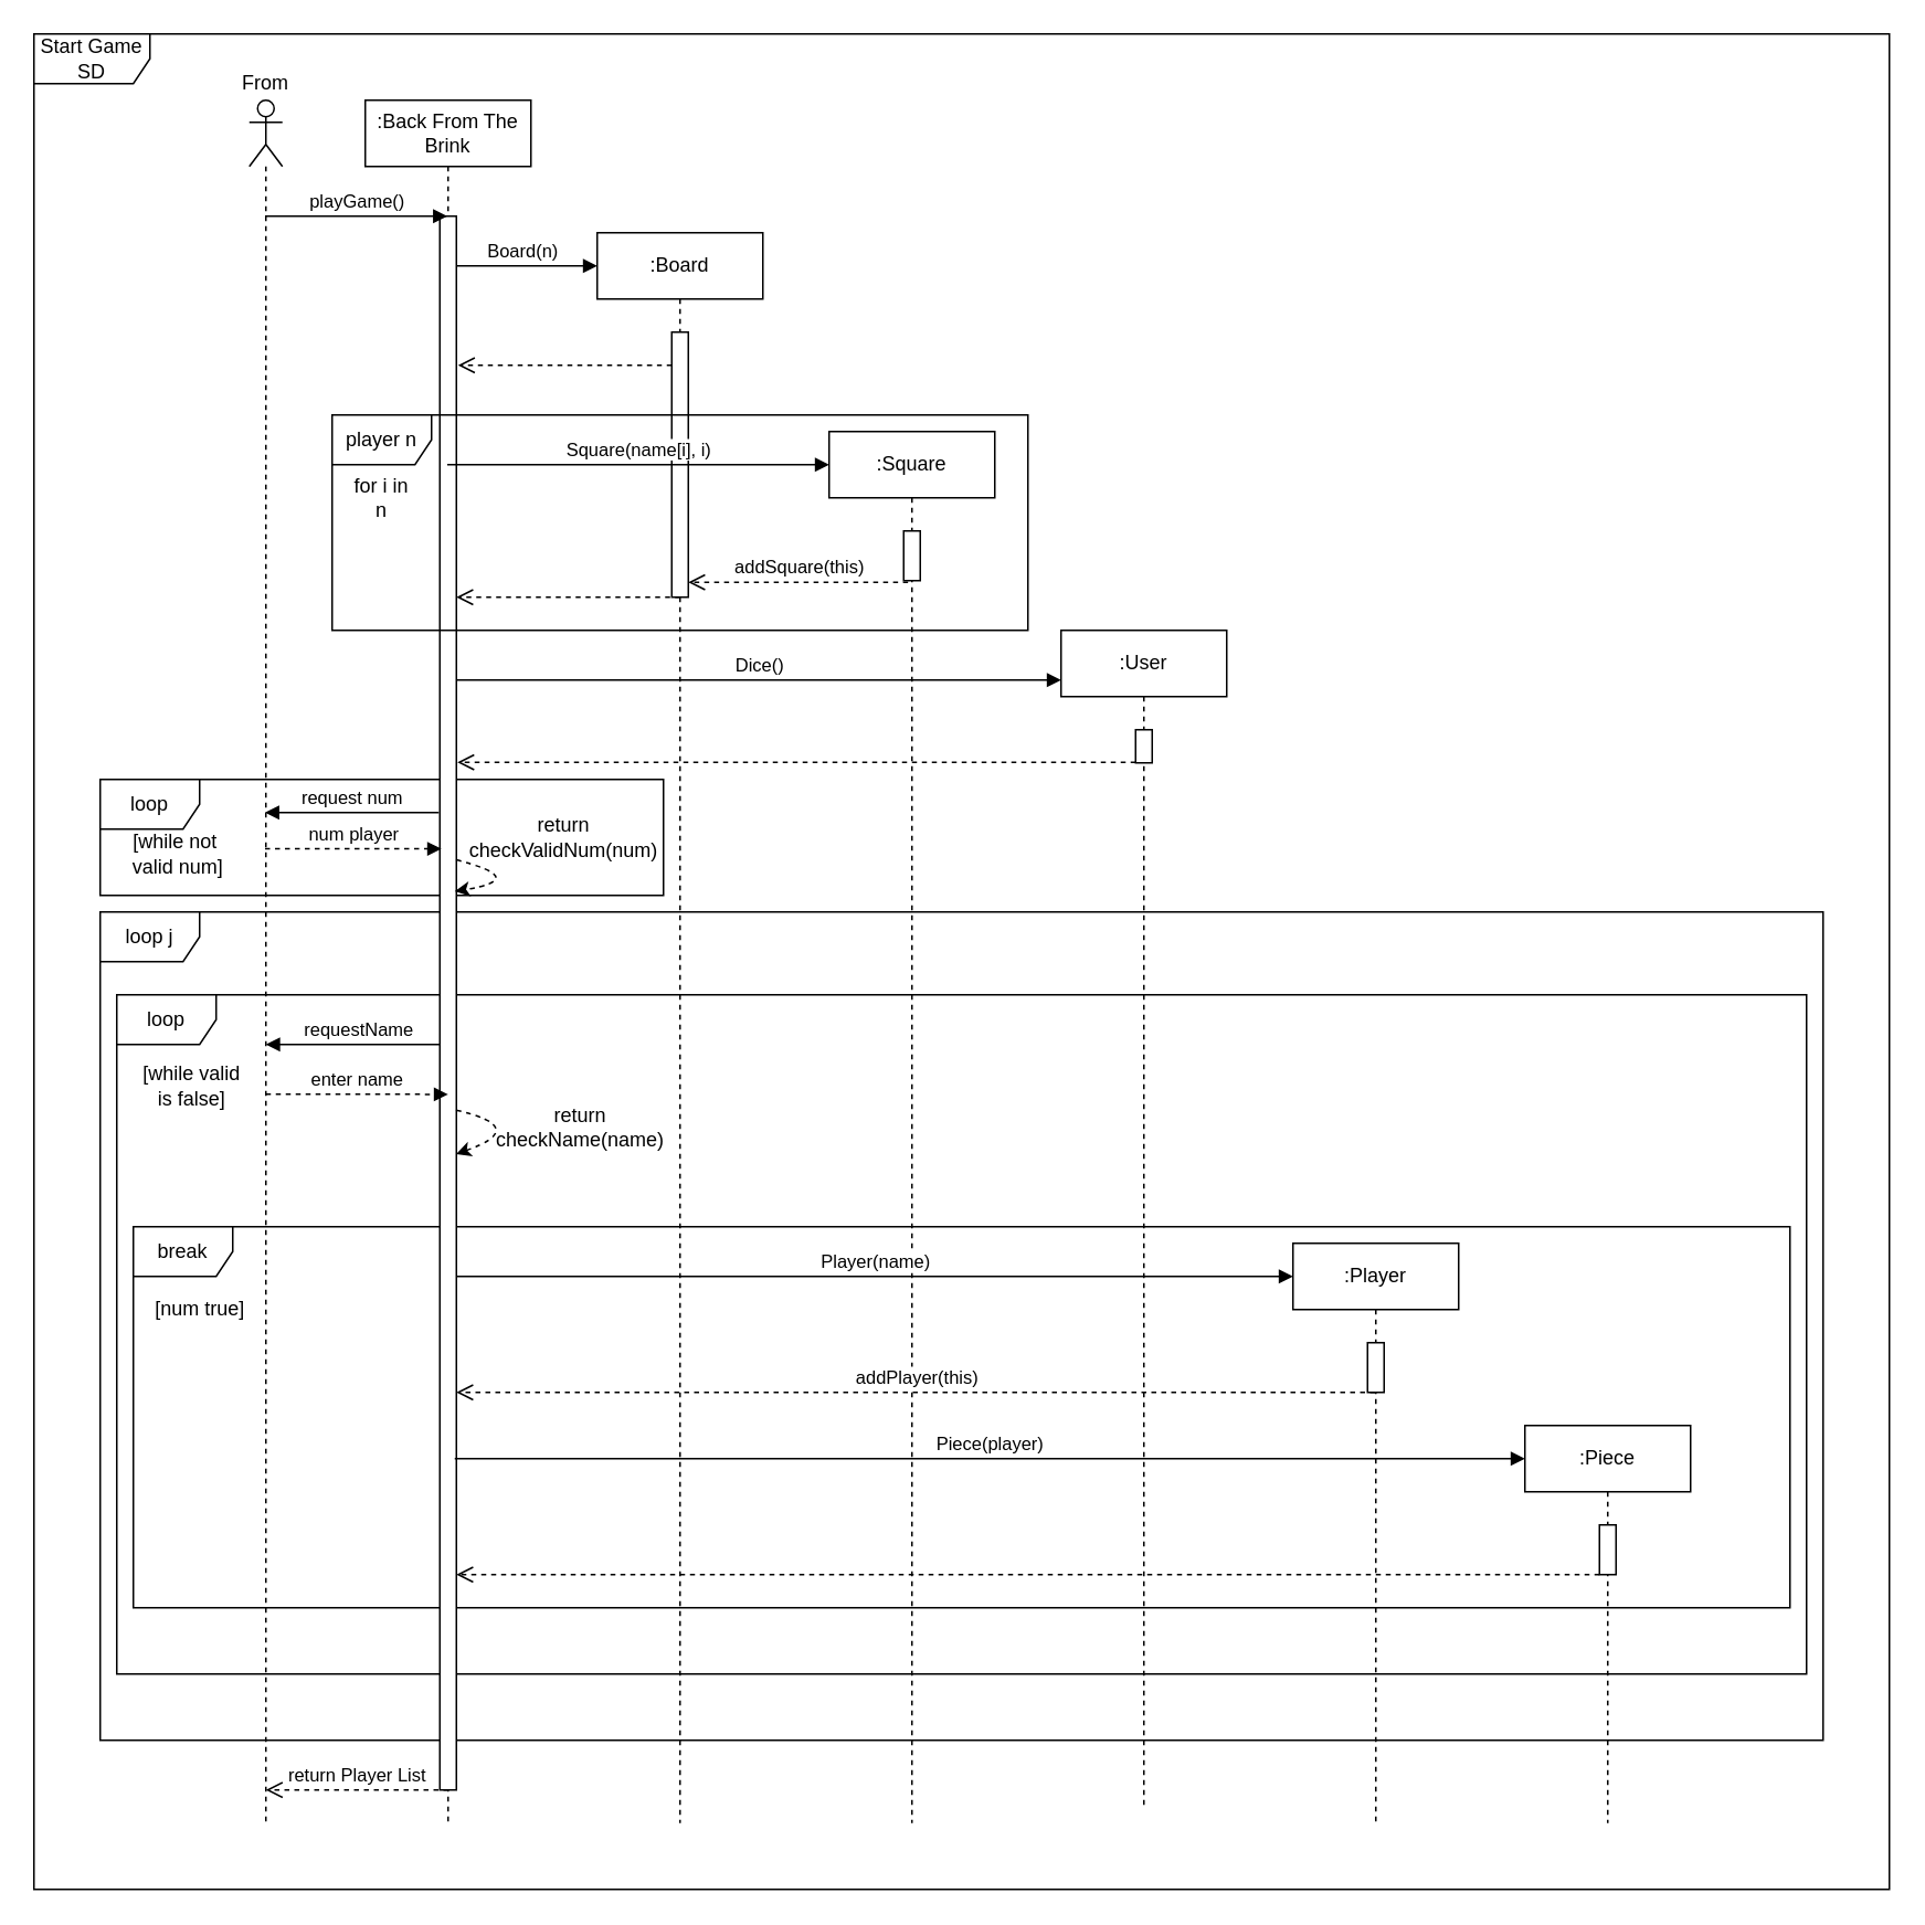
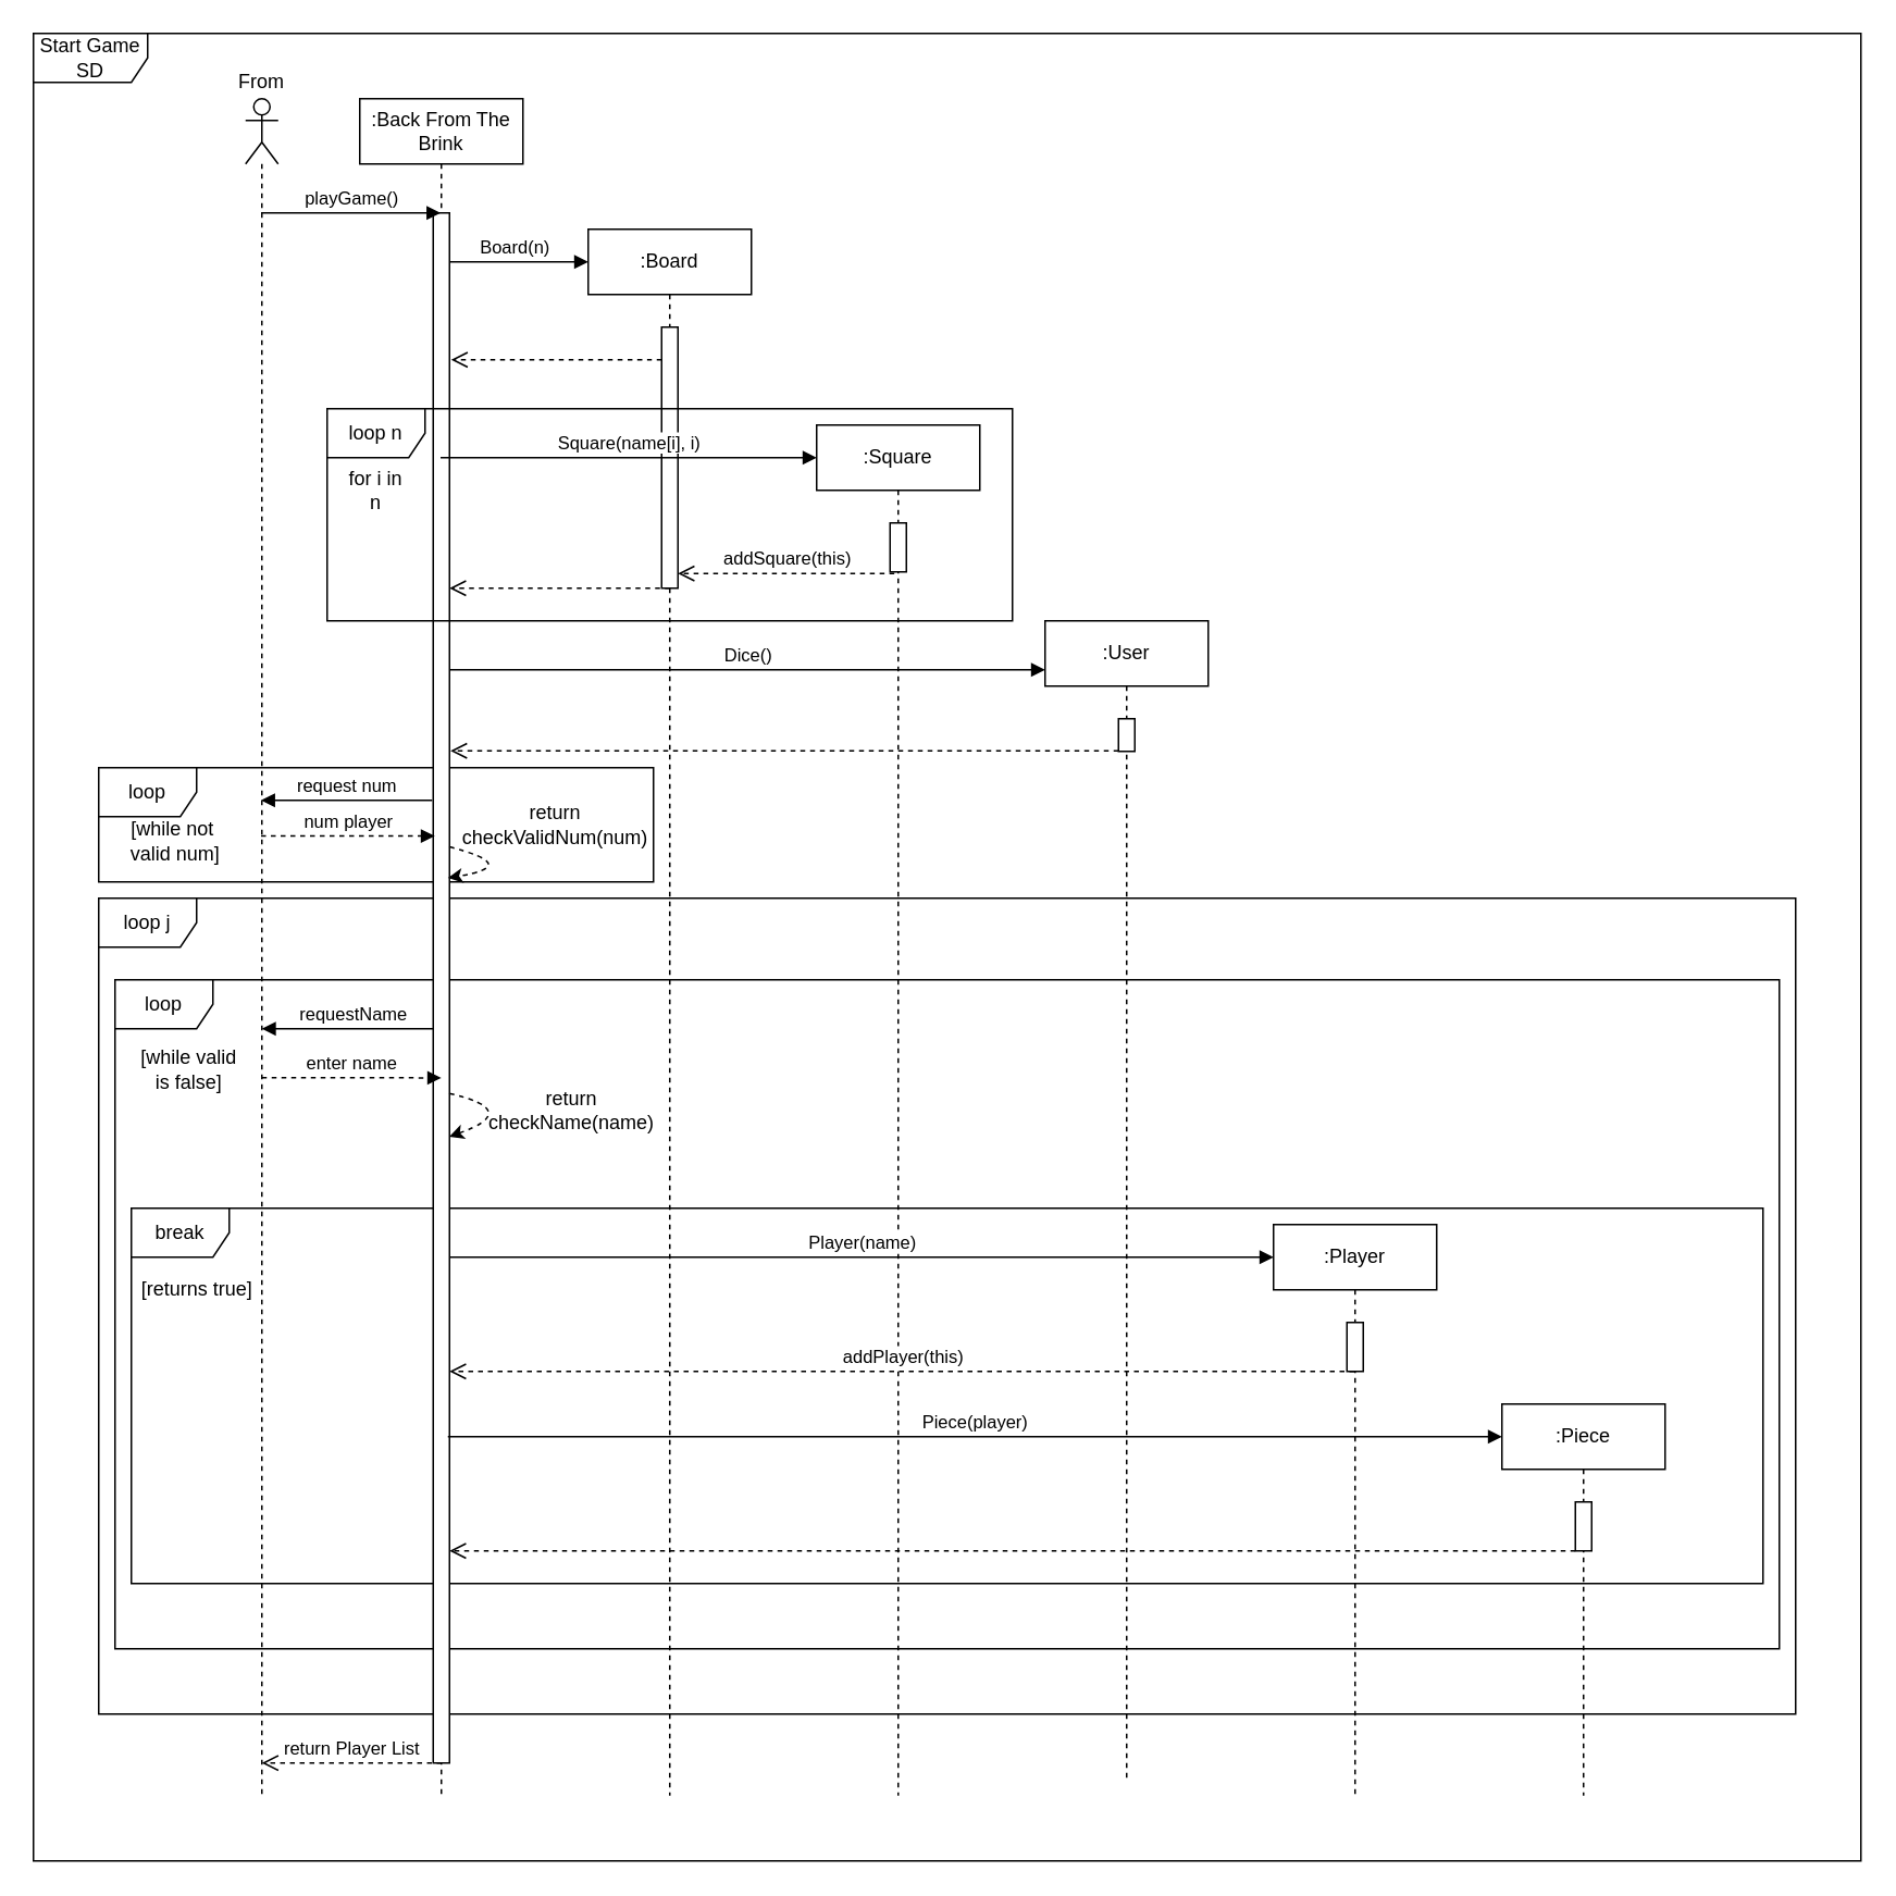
  <mxCell id="0" />
  <mxCell id="1" parent="0" />
  <mxCell id="2" value="loop" style="shape=umlFrame;whiteSpace=wrap;html=1;" vertex="1" parent="1"><mxGeometry x="60" y="470" width="340" height="70" as="geometry" /></mxCell>
  <mxCell id="3" value="Start Game SD" style="shape=umlFrame;whiteSpace=wrap;html=1;width=70;height=30;" vertex="1" parent="1"><mxGeometry x="20" width="1120" height="1120" as="geometry" y="20" /></mxCell>
  <mxCell id="4" value="loop" style="shape=umlFrame;whiteSpace=wrap;html=1;" parent="1" vertex="1"><mxGeometry x="70" y="600" width="1020" height="410" as="geometry" /></mxCell>
  <mxCell id="5" value="loop j" style="shape=umlFrame;whiteSpace=wrap;html=1;" parent="1" vertex="1"><mxGeometry x="60" y="550" width="1040" height="500" as="geometry" /></mxCell>
  <mxCell id="6" value="break" style="shape=umlFrame;whiteSpace=wrap;html=1;" parent="1" vertex="1"><mxGeometry x="80" y="740" width="1000" height="230" as="geometry" /></mxCell>
  <mxCell id="7" value="Board(n)" style="html=1;verticalAlign=bottom;endArrow=block;" parent="1" source="12" edge="1"><mxGeometry width="80" relative="1" as="geometry"><mxPoint x="350" y="300" as="sourcePoint" /><mxPoint x="360" y="160" as="targetPoint" /><Array as="points"><mxPoint x="340" y="160" /></Array></mxGeometry></mxCell>
  <mxCell id="8" value="return Player List" style="html=1;verticalAlign=bottom;endArrow=open;dashed=1;endSize=8;" parent="1" edge="1"><mxGeometry relative="1" as="geometry"><mxPoint x="270.18" y="1080" as="sourcePoint" /><mxPoint x="160.004" y="1080" as="targetPoint" /><Array as="points"><mxPoint x="240.68" y="1080" /></Array></mxGeometry></mxCell>
  <mxCell id="9" value="requestName" style="html=1;verticalAlign=bottom;endArrow=block;exitX=0.5;exitY=0.63;exitDx=0;exitDy=0;exitPerimeter=0;" parent="1" edge="1"><mxGeometry width="80" relative="1" as="geometry"><mxPoint x="270.68" y="630" as="sourcePoint" /><mxPoint x="160.004" y="630" as="targetPoint" /></mxGeometry></mxCell>
  <mxCell id="10" value="" style="html=1;verticalAlign=bottom;endArrow=open;dashed=1;endSize=8;" parent="1" source="17" edge="1"><mxGeometry relative="1" as="geometry"><mxPoint x="420" y="220" as="sourcePoint" /><mxPoint x="276" y="220" as="targetPoint" /><Array as="points"><mxPoint x="390" y="220" /></Array></mxGeometry></mxCell>
  <mxCell id="11" value="" style="shape=umlLifeline;participant=umlActor;perimeter=lifelinePerimeter;whiteSpace=wrap;html=1;container=1;collapsible=0;recursiveResize=0;verticalAlign=top;spacingTop=36;outlineConnect=0;" parent="1" vertex="1"><mxGeometry x="150" y="60" width="20" height="1040" as="geometry" /></mxCell>
  <mxCell id="12" value=":Back From The Brink" style="shape=umlLifeline;perimeter=lifelinePerimeter;whiteSpace=wrap;html=1;container=1;collapsible=0;recursiveResize=0;outlineConnect=0;" parent="1" vertex="1"><mxGeometry x="220" y="60" width="100" height="1040" as="geometry" /></mxCell>
  <mxCell id="13" value="" style="html=1;points=[];perimeter=orthogonalPerimeter;" parent="12" vertex="1"><mxGeometry x="45" y="70" width="10" height="950" as="geometry" /></mxCell>
  <mxCell id="14" value="" style="curved=1;endArrow=classic;html=1;dashed=1;exitX=0.98;exitY=0.409;exitDx=0;exitDy=0;exitPerimeter=0;entryX=0.9;entryY=0.429;entryDx=0;entryDy=0;entryPerimeter=0;" edge="1" parent="12" source="13" target="13"><mxGeometry width="50" height="50" relative="1" as="geometry"><mxPoint x="70" y="530" as="sourcePoint" /><mxPoint x="120" y="480" as="targetPoint" /><Array as="points"><mxPoint x="100" y="470" /></Array></mxGeometry></mxCell>
  <mxCell id="15" value="" style="curved=1;endArrow=classic;html=1;dashed=1;exitX=0.98;exitY=0.568;exitDx=0;exitDy=0;exitPerimeter=0;entryX=0.98;entryY=0.596;entryDx=0;entryDy=0;entryPerimeter=0;" edge="1" parent="12" source="13" target="13"><mxGeometry width="50" height="50" relative="1" as="geometry"><mxPoint x="64.8" y="468.55" as="sourcePoint" /><mxPoint x="64" y="487.55" as="targetPoint" /><Array as="points"><mxPoint x="100" y="620" /></Array></mxGeometry></mxCell>
  <mxCell id="16" value=":Board" style="shape=umlLifeline;perimeter=lifelinePerimeter;whiteSpace=wrap;html=1;container=1;collapsible=0;recursiveResize=0;outlineConnect=0;" parent="1" vertex="1"><mxGeometry x="360" y="140" width="100" height="960" as="geometry" /></mxCell>
  <mxCell id="17" value="" style="html=1;points=[];perimeter=orthogonalPerimeter;" parent="16" vertex="1"><mxGeometry x="45" y="60" width="10" height="160" as="geometry" /></mxCell>
  <mxCell id="18" value="playGame()" style="html=1;verticalAlign=bottom;endArrow=block;" parent="1" source="11" target="12" edge="1"><mxGeometry width="80" relative="1" as="geometry"><mxPoint x="350" y="300" as="sourcePoint" /><mxPoint x="430" y="300" as="targetPoint" /><Array as="points"><mxPoint x="190" y="130" /></Array></mxGeometry></mxCell>
  <mxCell id="19" value="From" style="text;html=1;strokeColor=none;fillColor=none;align=center;verticalAlign=middle;whiteSpace=wrap;rounded=0;" parent="1" vertex="1"><mxGeometry x="140" y="40" width="40" height="20" as="geometry" /></mxCell>
  <mxCell id="20" value="for i in n" style="text;html=1;strokeColor=none;fillColor=none;align=center;verticalAlign=middle;whiteSpace=wrap;rounded=0;" parent="1" vertex="1"><mxGeometry x="210" y="290" width="40" height="20" as="geometry" /></mxCell>
- <mxCell id="21" value="player n" style="shape=umlFrame;whiteSpace=wrap;html=1;" parent="1" vertex="1"><mxGeometry x="200" y="250" width="420" height="130" as="geometry" /></mxCell>
+ <mxCell id="21" value="loop n" style="shape=umlFrame;whiteSpace=wrap;html=1;" parent="1" vertex="1"><mxGeometry x="200" y="250" width="420" height="130" as="geometry" /></mxCell>
  <mxCell id="22" value=":Square" style="shape=umlLifeline;perimeter=lifelinePerimeter;whiteSpace=wrap;html=1;container=1;collapsible=0;recursiveResize=0;outlineConnect=0;" parent="1" vertex="1"><mxGeometry x="500" y="260" width="100" height="840" as="geometry" /></mxCell>
  <mxCell id="23" value="" style="html=1;points=[];perimeter=orthogonalPerimeter;" parent="22" vertex="1"><mxGeometry x="45" y="60" width="10" height="30" as="geometry" /></mxCell>
  <mxCell id="24" value="Square(name[i], i)" style="html=1;verticalAlign=bottom;endArrow=block;" parent="1" source="12" edge="1"><mxGeometry width="80" relative="1" as="geometry"><mxPoint x="350" y="290" as="sourcePoint" /><mxPoint x="500" y="280" as="targetPoint" /><Array as="points"><mxPoint x="350" y="280" /></Array></mxGeometry></mxCell>
  <mxCell id="25" value="addSquare(this)" style="html=1;verticalAlign=bottom;endArrow=open;endSize=8;exitX=0.26;exitY=1.033;exitDx=0;exitDy=0;exitPerimeter=0;dashed=1;" parent="1" source="23" target="17" edge="1"><mxGeometry relative="1" as="geometry"><mxPoint x="539" y="350" as="sourcePoint" /><mxPoint x="410" y="353" as="targetPoint" /></mxGeometry></mxCell>
  <mxCell id="26" value="" style="html=1;verticalAlign=bottom;endArrow=open;dashed=1;endSize=8;" parent="1" edge="1"><mxGeometry relative="1" as="geometry"><mxPoint x="410" y="360" as="sourcePoint" /><mxPoint x="275" y="360" as="targetPoint" /><Array as="points"><mxPoint x="355" y="360" /></Array></mxGeometry></mxCell>
  <mxCell id="27" value="num player" style="html=1;verticalAlign=bottom;endArrow=block;entryX=0.1;entryY=0.402;entryDx=0;entryDy=0;entryPerimeter=0;dashed=1;" parent="1" target="13" edge="1" source="11"><mxGeometry width="80" relative="1" as="geometry"><mxPoint x="160" y="510" as="sourcePoint" /><mxPoint x="260" y="510" as="targetPoint" /></mxGeometry></mxCell>
  <mxCell id="28" value="enter name" style="html=1;verticalAlign=bottom;endArrow=block;dashed=1;entryX=0.5;entryY=0.558;entryDx=0;entryDy=0;entryPerimeter=0;" parent="1" edge="1" target="13"><mxGeometry width="80" relative="1" as="geometry"><mxPoint x="160" y="660" as="sourcePoint" /><mxPoint x="260" y="660" as="targetPoint" /></mxGeometry></mxCell>
  <mxCell id="29" value="Player(name)" style="html=1;verticalAlign=bottom;endArrow=block;" parent="1" edge="1"><mxGeometry width="80" relative="1" as="geometry"><mxPoint x="275" y="770" as="sourcePoint" /><mxPoint x="780" y="770" as="targetPoint" /></mxGeometry></mxCell>
  <mxCell id="30" value=":Player" style="shape=umlLifeline;perimeter=lifelinePerimeter;whiteSpace=wrap;html=1;container=1;collapsible=0;recursiveResize=0;outlineConnect=0;" parent="1" vertex="1"><mxGeometry x="780" y="750" width="100" height="350" as="geometry" /></mxCell>
  <mxCell id="31" value="" style="html=1;points=[];perimeter=orthogonalPerimeter;" parent="30" vertex="1"><mxGeometry x="45" y="60" width="10" height="30" as="geometry" /></mxCell>
  <mxCell id="32" value="addPlayer(this)" style="html=1;verticalAlign=bottom;endArrow=open;endSize=8;dashed=1;" parent="1" edge="1" source="30"><mxGeometry relative="1" as="geometry"><mxPoint x="685" y="840" as="sourcePoint" /><mxPoint x="275" y="840" as="targetPoint" /></mxGeometry></mxCell>
  <mxCell id="33" value="[while valid &lt;br&gt;is false]" style="text;html=1;align=center;verticalAlign=middle;resizable=0;points=[];autosize=1;" parent="1" vertex="1"><mxGeometry x="80" y="640" width="70" height="30" as="geometry" /></mxCell>
- <mxCell id="34" value="[num true]" style="text;html=1;align=center;verticalAlign=middle;resizable=0;points=[];autosize=1;" parent="1" vertex="1"><mxGeometry x="80" y="780" width="80" height="20" as="geometry" /></mxCell>
+ <mxCell id="34" value="[returns true]" style="text;html=1;align=center;verticalAlign=middle;resizable=0;points=[];autosize=1;" parent="1" vertex="1"><mxGeometry x="80" y="780" width="80" height="20" as="geometry" /></mxCell>
  <mxCell id="35" value=":User" style="shape=umlLifeline;perimeter=lifelinePerimeter;whiteSpace=wrap;html=1;container=1;collapsible=0;recursiveResize=0;outlineConnect=0;" vertex="1" parent="1"><mxGeometry x="640" y="380" width="100" height="710" as="geometry" /></mxCell>
  <mxCell id="36" value="" style="html=1;points=[];perimeter=orthogonalPerimeter;" vertex="1" parent="35"><mxGeometry x="45" y="60" width="10" height="20" as="geometry" /></mxCell>
  <mxCell id="37" value="Dice()" style="html=1;verticalAlign=bottom;endArrow=block;" edge="1" parent="1" source="13"><mxGeometry width="80" relative="1" as="geometry"><mxPoint x="560" y="410" as="sourcePoint" /><mxPoint x="640" y="410" as="targetPoint" /></mxGeometry></mxCell>
  <mxCell id="38" value="" style="html=1;verticalAlign=bottom;endArrow=open;dashed=1;endSize=8;entryX=1.06;entryY=0.347;entryDx=0;entryDy=0;entryPerimeter=0;" edge="1" parent="1" source="36" target="13"><mxGeometry relative="1" as="geometry"><mxPoint x="412.5" y="470" as="sourcePoint" /><mxPoint x="277.5" y="470" as="targetPoint" /><Array as="points" /></mxGeometry></mxCell>
  <mxCell id="39" value=":Piece" style="shape=umlLifeline;perimeter=lifelinePerimeter;whiteSpace=wrap;html=1;container=1;collapsible=0;recursiveResize=0;outlineConnect=0;" vertex="1" parent="1"><mxGeometry x="920" y="860" width="100" height="240" as="geometry" /></mxCell>
  <mxCell id="40" value="" style="html=1;points=[];perimeter=orthogonalPerimeter;" vertex="1" parent="39"><mxGeometry x="45" y="60" width="10" height="30" as="geometry" /></mxCell>
  <mxCell id="41" value="Piece(player)" style="html=1;verticalAlign=bottom;endArrow=block;" edge="1" parent="1"><mxGeometry width="80" relative="1" as="geometry"><mxPoint x="274" y="880" as="sourcePoint" /><mxPoint x="920" y="880" as="targetPoint" /></mxGeometry></mxCell>
  <mxCell id="42" value="" style="html=1;verticalAlign=bottom;endArrow=open;endSize=8;dashed=1;" edge="1" parent="1" source="40"><mxGeometry relative="1" as="geometry"><mxPoint x="829.5" y="950" as="sourcePoint" /><mxPoint x="275" y="950" as="targetPoint" /></mxGeometry></mxCell>
  <mxCell id="43" value="request num" style="html=1;verticalAlign=bottom;endArrow=block;exitX=-0.06;exitY=0.379;exitDx=0;exitDy=0;exitPerimeter=0;" edge="1" parent="1" source="13" target="11"><mxGeometry width="80" relative="1" as="geometry"><mxPoint x="170" y="510" as="sourcePoint" /><mxPoint x="279.5" y="510" as="targetPoint" /><Array as="points"><mxPoint x="240" y="490" /></Array></mxGeometry></mxCell>
  <mxCell id="44" value="[while not&lt;br&gt;&amp;nbsp;valid num]" style="text;html=1;align=center;verticalAlign=middle;resizable=0;points=[];autosize=1;" vertex="1" parent="1"><mxGeometry x="70" y="500" width="70" height="30" as="geometry" /></mxCell>
  <mxCell id="45" value="return checkValidNum(num)" style="text;html=1;strokeColor=none;fillColor=none;align=center;verticalAlign=middle;whiteSpace=wrap;rounded=0;" vertex="1" parent="1"><mxGeometry x="320" y="495" width="40" height="20" as="geometry" /></mxCell>
  <mxCell id="46" value="return&lt;br&gt;checkName(name)" style="text;html=1;strokeColor=none;fillColor=none;align=center;verticalAlign=middle;whiteSpace=wrap;rounded=0;" vertex="1" parent="1"><mxGeometry x="330" y="670" width="40" height="20" as="geometry" /></mxCell>
